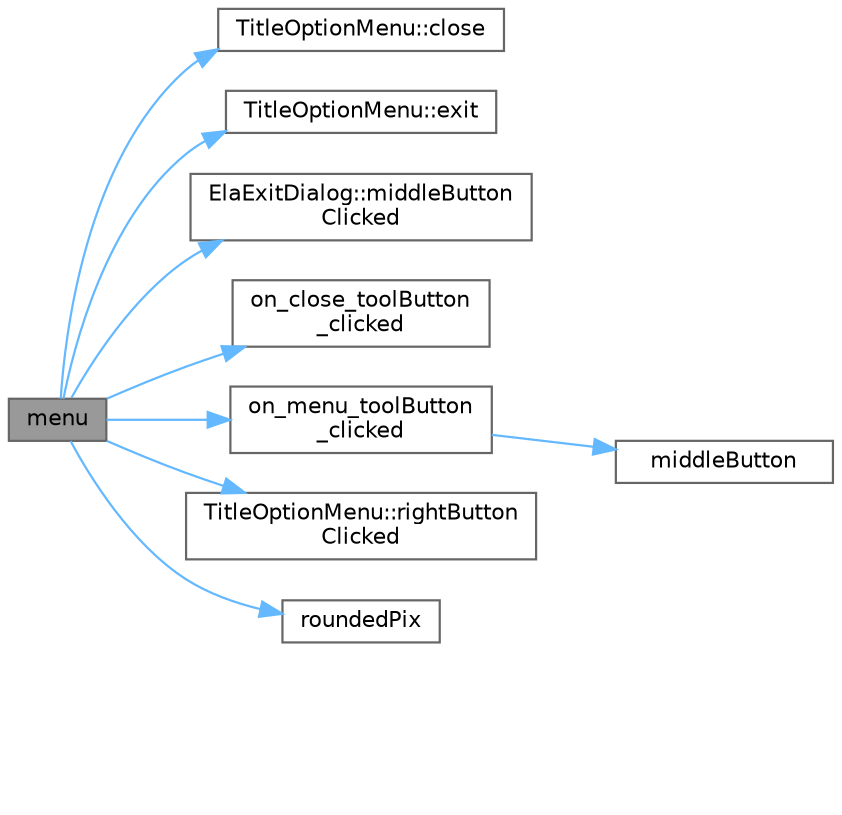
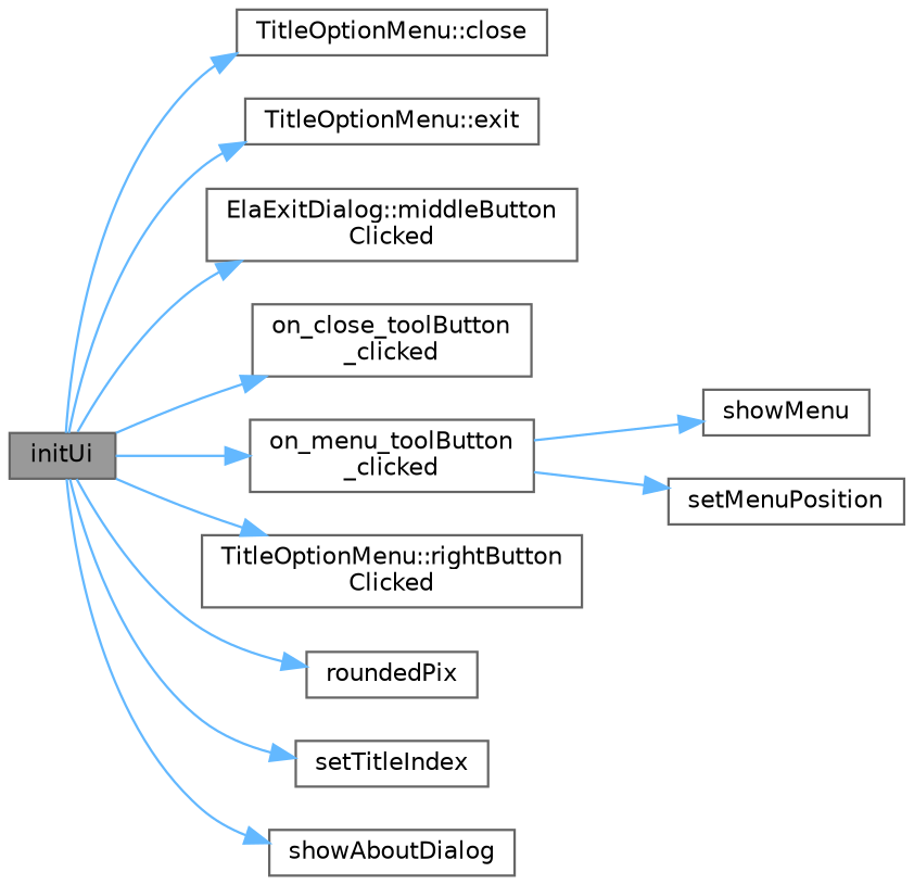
  digraph {
    rankdir=LR
    node [color=grey40 fillcolor=white fontname=Helvetica fontsize=10 shape=box style=filled]
    edge [color=steelblue1 fontname=Helvetica fontsize=10 labelfontname=Helvetica labelfontsize=10 style=solid]
-   n1 [color=gray40 fillcolor=grey60 fontcolor=black height=0.2 label=menu width=0.4]
+   n1 [color=gray40 fillcolor=grey60 fontcolor=black height=0.2 label=initUi width=0.4]
    n2 [height=0.2 label="TitleOptionMenu::close" width=0.4]
    n3 [height=0.2 label="TitleOptionMenu::exit" width=0.4]
    n4 [height=0.2 label="ElaExitDialog::middleButton\lClicked" width=0.4]
    n5 [height=0.2 label="on_close_toolButton\l_clicked" width=0.4]
    n6 [height=0.2 label="on_menu_toolButton\l_clicked" width=0.4]
    n7 [height=0.2 label="TitleOptionMenu::rightButton\lClicked" width=0.4]
    n8 [height=0.2 label=roundedPix width=0.4]
-   n12 [height=0.2 label=middleButton width=0.4]
+   n9 [height=0.2 label=setTitleIndex width=0.4]
+   n10 [height=0.2 label=showAboutDialog width=0.4]
+   n11 [height=0.2 label=showMenu width=0.4]
+   n12 [height=0.2 label=setMenuPosition width=0.4]
    n1 -> n2
    n1 -> n3
    n1 -> n4
    n1 -> n5
    n1 -> n6
    n1 -> n7
    n1 -> n8
+   n1 -> n9
+   n1 -> n10
+   n6 -> n11
    n6 -> n12
  }
